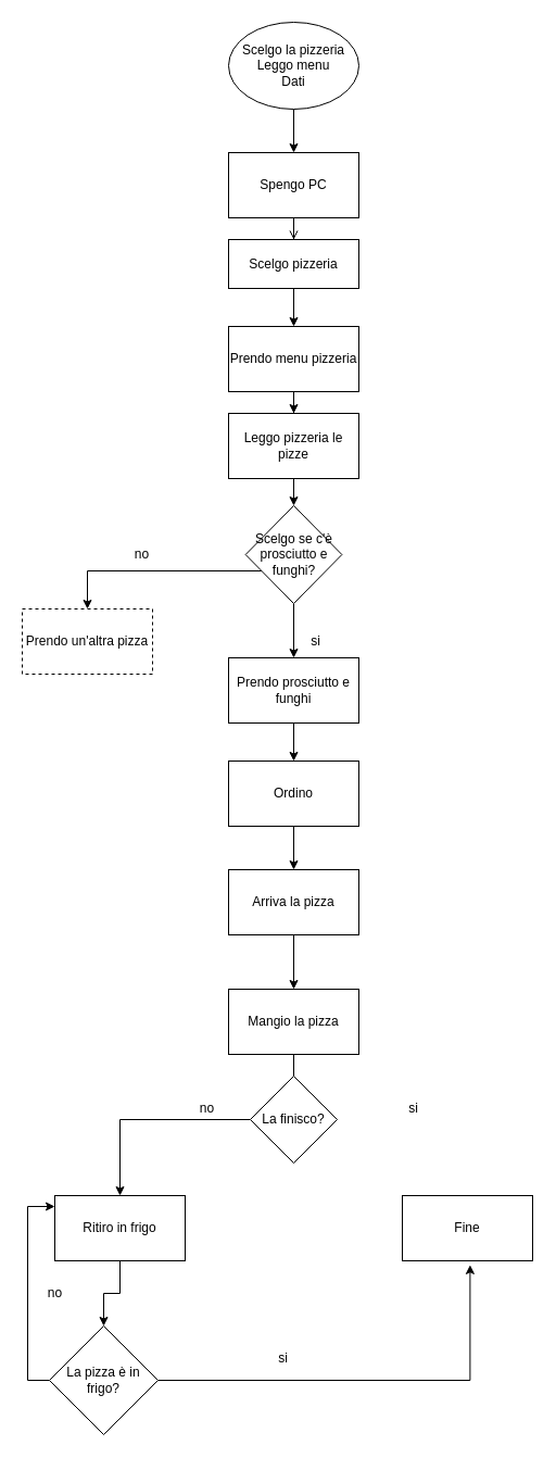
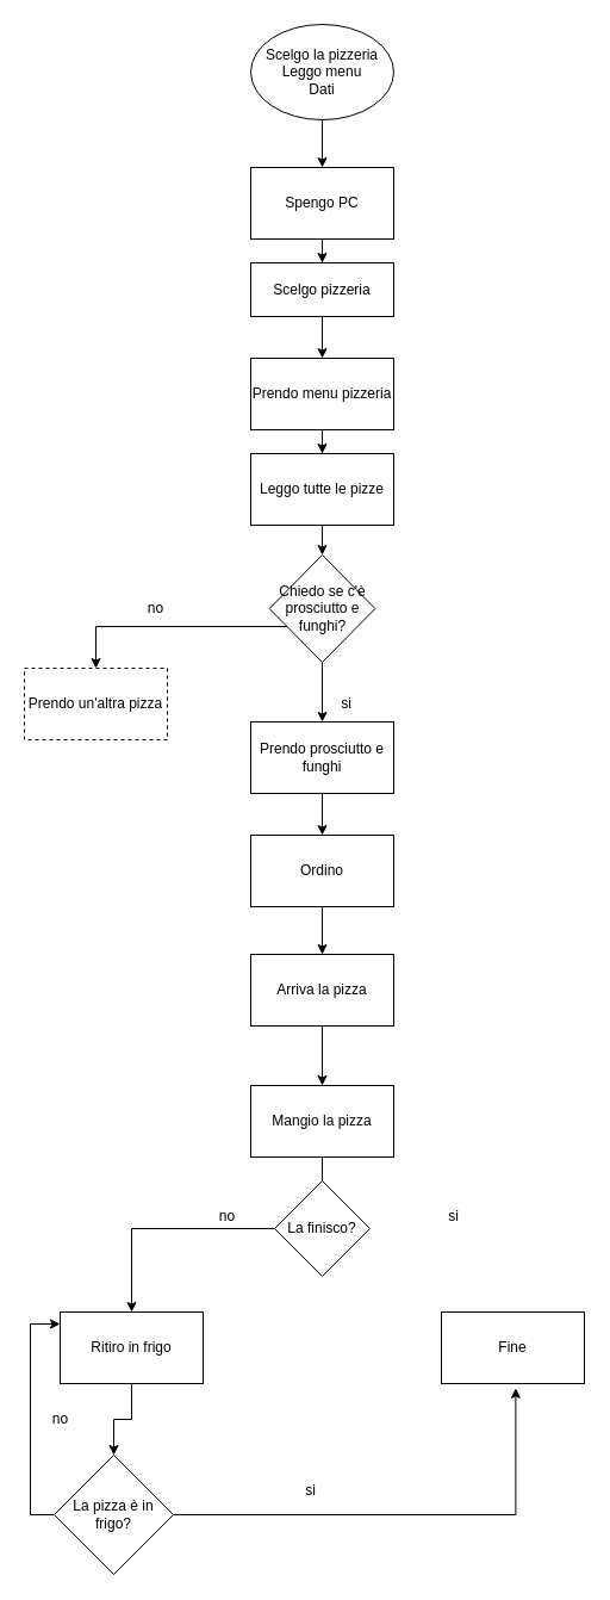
  <mxCell id="0" />
  <mxCell id="1" parent="0" />
  <mxCell id="2" value="" style="edgeStyle=orthogonalEdgeStyle;rounded=0;orthogonalLoop=1;jettySize=auto;html=1;" edge="1" parent="1" source="3" target="5"><mxGeometry relative="1" as="geometry" /></mxCell>
  <mxCell id="3" value="Scelgo la pizzeria&lt;br&gt;Leggo menu&lt;br&gt;Dati" style="ellipse;whiteSpace=wrap;html=1;" vertex="1" parent="1"><mxGeometry x="210" width="120" height="80" as="geometry" y="20" /></mxCell>
- <mxCell id="4" value="" style="edgeStyle=orthogonalEdgeStyle;rounded=0;orthogonalLoop=1;jettySize=auto;html=1;endArrow=open;" edge="1" parent="1" source="5" target="7"><mxGeometry relative="1" as="geometry" /></mxCell>
+ <mxCell id="4" value="" style="edgeStyle=orthogonalEdgeStyle;rounded=0;orthogonalLoop=1;jettySize=auto;html=1;" edge="1" parent="1" source="5" target="7"><mxGeometry relative="1" as="geometry" /></mxCell>
  <mxCell id="5" value="Spengo PC" style="whiteSpace=wrap;html=1;" vertex="1" parent="1"><mxGeometry x="210" y="140" width="120" height="60" as="geometry" /></mxCell>
  <mxCell id="6" value="" style="edgeStyle=orthogonalEdgeStyle;rounded=0;orthogonalLoop=1;jettySize=auto;html=1;" edge="1" parent="1" source="7" target="9"><mxGeometry relative="1" as="geometry" /></mxCell>
  <mxCell id="7" value="Scelgo pizzeria" style="whiteSpace=wrap;html=1;" vertex="1" parent="1"><mxGeometry x="210" y="220" width="120" height="45" as="geometry" /></mxCell>
  <mxCell id="8" value="" style="edgeStyle=orthogonalEdgeStyle;rounded=0;orthogonalLoop=1;jettySize=auto;html=1;" edge="1" parent="1" source="9" target="11"><mxGeometry relative="1" as="geometry" /></mxCell>
  <mxCell id="9" value="Prendo menu pizzeria" style="whiteSpace=wrap;html=1;" vertex="1" parent="1"><mxGeometry x="210" y="300" width="120" height="60" as="geometry" /></mxCell>
  <mxCell id="10" value="" style="edgeStyle=orthogonalEdgeStyle;rounded=0;orthogonalLoop=1;jettySize=auto;html=1;" edge="1" parent="1" source="11" target="14"><mxGeometry relative="1" as="geometry" /></mxCell>
- <mxCell id="11" value="Leggo pizzeria le pizze" style="whiteSpace=wrap;html=1;" vertex="1" parent="1"><mxGeometry x="210" y="380" width="120" height="60" as="geometry" /></mxCell>
+ <mxCell id="11" value="Leggo tutte le pizze" style="whiteSpace=wrap;html=1;" vertex="1" parent="1"><mxGeometry x="210" y="380" width="120" height="60" as="geometry" /></mxCell>
  <mxCell id="12" value="" style="edgeStyle=orthogonalEdgeStyle;rounded=0;orthogonalLoop=1;jettySize=auto;html=1;" edge="1" parent="1" source="14" target="16"><mxGeometry relative="1" as="geometry" /></mxCell>
  <mxCell id="13" value="" style="edgeStyle=orthogonalEdgeStyle;rounded=0;orthogonalLoop=1;jettySize=auto;html=1;" edge="1" parent="1" source="14" target="17"><mxGeometry relative="1" as="geometry"><Array as="points"><mxPoint x="80" y="525" /></Array></mxGeometry></mxCell>
- <mxCell id="14" value="Scelgo se c'è prosciutto e funghi?" style="rhombus;whiteSpace=wrap;html=1;" vertex="1" parent="1"><mxGeometry x="225.63" y="465" width="88.75" height="90" as="geometry" /></mxCell>
+ <mxCell id="14" value="Chiedo se c'è prosciutto e funghi?" style="rhombus;whiteSpace=wrap;html=1;" vertex="1" parent="1"><mxGeometry x="225.63" y="465" width="88.75" height="90" as="geometry" /></mxCell>
  <mxCell id="15" value="" style="edgeStyle=orthogonalEdgeStyle;rounded=0;orthogonalLoop=1;jettySize=auto;html=1;" edge="1" parent="1" source="16" target="19"><mxGeometry relative="1" as="geometry" /></mxCell>
  <mxCell id="16" value="Prendo prosciutto e funghi" style="whiteSpace=wrap;html=1;" vertex="1" parent="1"><mxGeometry x="210" y="605" width="120" height="60" as="geometry" /></mxCell>
  <mxCell id="17" value="Prendo un'altra pizza" style="whiteSpace=wrap;html=1;dashed=1;" vertex="1" parent="1"><mxGeometry x="20" y="560" width="120" height="60" as="geometry" /></mxCell>
  <mxCell id="18" value="" style="edgeStyle=orthogonalEdgeStyle;rounded=0;orthogonalLoop=1;jettySize=auto;html=1;" edge="1" parent="1" source="19" target="21"><mxGeometry relative="1" as="geometry" /></mxCell>
  <mxCell id="19" value="Ordino" style="whiteSpace=wrap;html=1;" vertex="1" parent="1"><mxGeometry x="210" y="700" width="120" height="60" as="geometry" /></mxCell>
  <mxCell id="20" value="" style="edgeStyle=orthogonalEdgeStyle;rounded=0;orthogonalLoop=1;jettySize=auto;html=1;" edge="1" parent="1" source="21" target="23"><mxGeometry relative="1" as="geometry" /></mxCell>
  <mxCell id="21" value="Arriva la pizza" style="whiteSpace=wrap;html=1;" vertex="1" parent="1"><mxGeometry x="210" y="800" width="120" height="60" as="geometry" /></mxCell>
  <mxCell id="22" value="" style="edgeStyle=orthogonalEdgeStyle;rounded=0;orthogonalLoop=1;jettySize=auto;html=1;endArrow=none;" edge="1" parent="1" source="23" target="25"><mxGeometry relative="1" as="geometry" /></mxCell>
  <mxCell id="23" value="Mangio la pizza" style="whiteSpace=wrap;html=1;" vertex="1" parent="1"><mxGeometry x="210" y="910" width="120" height="60" as="geometry" /></mxCell>
  <mxCell id="24" value="" style="edgeStyle=orthogonalEdgeStyle;rounded=0;orthogonalLoop=1;jettySize=auto;html=1;" edge="1" parent="1" source="25" target="28"><mxGeometry relative="1" as="geometry" /></mxCell>
  <mxCell id="25" value="La finisco?" style="rhombus;whiteSpace=wrap;html=1;" vertex="1" parent="1"><mxGeometry x="230" y="990" width="80" height="80" as="geometry" /></mxCell>
  <mxCell id="26" value="Fine" style="whiteSpace=wrap;html=1;" vertex="1" parent="1"><mxGeometry x="370" y="1100" width="120" height="60" as="geometry" /></mxCell>
  <mxCell id="27" value="" style="edgeStyle=orthogonalEdgeStyle;rounded=0;orthogonalLoop=1;jettySize=auto;html=1;" edge="1" parent="1" source="28" target="33"><mxGeometry relative="1" as="geometry" /></mxCell>
  <mxCell id="28" value="Ritiro in frigo" style="whiteSpace=wrap;html=1;" vertex="1" parent="1"><mxGeometry x="50" y="1100" width="120" height="60" as="geometry" /></mxCell>
  <mxCell id="29" value="si" style="text;html=1;align=center;verticalAlign=middle;resizable=0;points=[];autosize=1;strokeColor=none;fillColor=none;" vertex="1" parent="1"><mxGeometry x="365" y="1005" width="30" height="30" as="geometry" /></mxCell>
  <mxCell id="30" value="no" style="text;html=1;align=center;verticalAlign=middle;resizable=0;points=[];autosize=1;strokeColor=none;fillColor=none;" vertex="1" parent="1"><mxGeometry x="170" y="1005" width="40" height="30" as="geometry" /></mxCell>
  <mxCell id="31" style="edgeStyle=orthogonalEdgeStyle;rounded=0;orthogonalLoop=1;jettySize=auto;html=1;entryX=0.52;entryY=1.064;entryDx=0;entryDy=0;entryPerimeter=0;" edge="1" parent="1" source="33" target="26"><mxGeometry relative="1" as="geometry" /></mxCell>
  <mxCell id="32" style="edgeStyle=orthogonalEdgeStyle;rounded=0;orthogonalLoop=1;jettySize=auto;html=1;entryX=0;entryY=0.167;entryDx=0;entryDy=0;entryPerimeter=0;exitX=0;exitY=0.5;exitDx=0;exitDy=0;" edge="1" parent="1" source="33" target="28"><mxGeometry relative="1" as="geometry"><mxPoint x="10" y="1140" as="targetPoint" /></mxGeometry></mxCell>
  <mxCell id="33" value="La pizza è in frigo?" style="rhombus;whiteSpace=wrap;html=1;" vertex="1" parent="1"><mxGeometry x="45" y="1220" width="100" height="100" as="geometry" /></mxCell>
  <mxCell id="34" value="si" style="text;html=1;align=center;verticalAlign=middle;resizable=0;points=[];autosize=1;strokeColor=none;fillColor=none;" vertex="1" parent="1"><mxGeometry x="245" y="1235" width="30" height="30" as="geometry" /></mxCell>
  <mxCell id="35" value="no" style="text;html=1;align=center;verticalAlign=middle;resizable=0;points=[];autosize=1;strokeColor=none;fillColor=none;" vertex="1" parent="1"><mxGeometry x="30" y="1175" width="40" height="30" as="geometry" /></mxCell>
  <mxCell id="36" value="no" style="text;html=1;align=center;verticalAlign=middle;resizable=0;points=[];autosize=1;strokeColor=none;fillColor=none;" vertex="1" parent="1"><mxGeometry x="110" y="495" width="40" height="30" as="geometry" /></mxCell>
  <mxCell id="37" value="si" style="text;html=1;align=center;verticalAlign=middle;resizable=0;points=[];autosize=1;strokeColor=none;fillColor=none;" vertex="1" parent="1"><mxGeometry x="275" y="575" width="30" height="30" as="geometry" /></mxCell>
